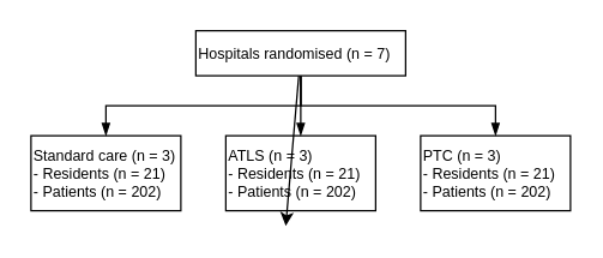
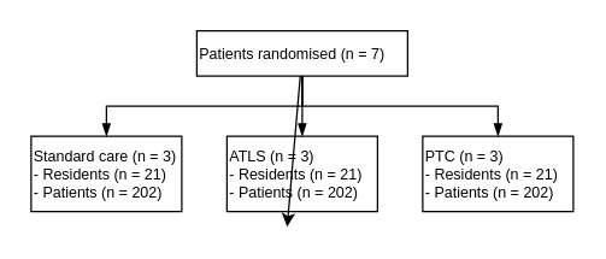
  <mxCell id="0" />
  <mxCell id="1" parent="0" />
  <mxCell id="2" value="" style="edgeStyle=none;html=1;fontColor=#000000;" edge="1" parent="1" source="6"><mxGeometry relative="1" as="geometry"><mxPoint x="190" y="150" as="targetPoint" /></mxGeometry></mxCell>
  <mxCell id="3" style="edgeStyle=orthogonalEdgeStyle;html=1;exitX=0.5;exitY=1;exitDx=0;exitDy=0;entryX=0.5;entryY=0;entryDx=0;entryDy=0;strokeColor=#000000;fontColor=#000000;rounded=0;endArrow=blockThin;endFill=1;" edge="1" parent="1" source="6" target="7"><mxGeometry relative="1" as="geometry" /></mxCell>
  <mxCell id="4" style="rounded=0;html=1;exitX=0.5;exitY=1;exitDx=0;exitDy=0;entryX=0.5;entryY=0;entryDx=0;entryDy=0;strokeColor=#000000;fontColor=#000000;endArrow=blockThin;endFill=1;edgeStyle=orthogonalEdgeStyle;" edge="1" parent="1" source="6" target="9"><mxGeometry relative="1" as="geometry" /></mxCell>
  <mxCell id="5" style="edgeStyle=orthogonalEdgeStyle;rounded=0;html=1;exitX=0.5;exitY=1;exitDx=0;exitDy=0;entryX=0.5;entryY=0;entryDx=0;entryDy=0;strokeColor=#000000;fontColor=#000000;endArrow=blockThin;endFill=1;" edge="1" parent="1" source="6" target="8"><mxGeometry relative="1" as="geometry" /></mxCell>
- <mxCell id="6" value="&lt;font color=&quot;#000000&quot; style=&quot;font-size: 10px;&quot;&gt;Hospitals randomised (n = 7)&lt;/font&gt;" style="whiteSpace=wrap;html=1;strokeColor=#000000;fillColor=none;align=left;fontSize=10;" vertex="1" parent="1"><mxGeometry x="130" y="20" width="140" height="30" as="geometry" /></mxCell>
+ <mxCell id="6" value="&lt;font color=&quot;#000000&quot; style=&quot;font-size: 10px;&quot;&gt;Patients randomised (n = 7)&lt;/font&gt;" style="whiteSpace=wrap;html=1;strokeColor=#000000;fillColor=none;align=left;fontSize=10;" vertex="1" parent="1"><mxGeometry x="130" y="20" width="140" height="30" as="geometry" /></mxCell>
  <mxCell id="7" value="&lt;font color=&quot;#000000&quot; style=&quot;font-size: 10px;&quot;&gt;Standard care (n = 3)&lt;br style=&quot;font-size: 10px;&quot;&gt;- Residents (n = 21)&lt;br style=&quot;font-size: 10px;&quot;&gt;- Patients (n = 202)&lt;br style=&quot;font-size: 10px;&quot;&gt;&lt;/font&gt;" style="whiteSpace=wrap;html=1;strokeColor=#000000;fillColor=none;align=left;fontSize=10;" vertex="1" parent="1"><mxGeometry x="20" y="90" width="100" height="50" as="geometry" /></mxCell>
  <mxCell id="8" value="&lt;font color=&quot;#000000&quot; style=&quot;font-size: 10px;&quot;&gt;ATLS (n = 3)&lt;br style=&quot;font-size: 10px;&quot;&gt;- Residents (n = 21)&lt;br style=&quot;font-size: 10px;&quot;&gt;- Patients (n = 202)&lt;br style=&quot;font-size: 10px;&quot;&gt;&lt;/font&gt;" style="whiteSpace=wrap;html=1;strokeColor=#000000;fillColor=none;align=left;fontSize=10;" vertex="1" parent="1"><mxGeometry x="150" y="90" width="100" height="50" as="geometry" /></mxCell>
  <mxCell id="9" value="&lt;font color=&quot;#000000&quot; style=&quot;font-size: 10px;&quot;&gt;PTC (n = 3)&lt;br style=&quot;font-size: 10px;&quot;&gt;- Residents (n = 21)&lt;br style=&quot;font-size: 10px;&quot;&gt;- Patients (n = 202)&lt;br style=&quot;font-size: 10px;&quot;&gt;&lt;/font&gt;" style="whiteSpace=wrap;html=1;strokeColor=#000000;fillColor=none;align=left;fontSize=10;" vertex="1" parent="1"><mxGeometry x="280" y="90" width="100" height="50" as="geometry" /></mxCell>
